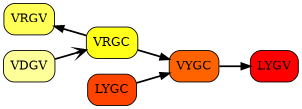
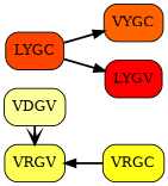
  strict digraph {
    rankdir=LR
    node [color=black shape=box style="filled,rounded"]
    edge [color=black style=bold arrowhead=normal]
    VRGV [fillcolor="0.166666666667,0.658188659576,1"]
    VDGV [fillcolor="0.166666666667,0.4,1"]
    VRGC [fillcolor="0.166666666667,0.907755109696,1"]
    VYGC [fillcolor="0.0649037354733,1,1"]
    LYGC [fillcolor="0.04429043809,1,1"]
    LYGV [fillcolor="0.0,1,1"]
    subgraph sub_1 {
      rank=same
      VRGV
      VDGV
    }
    VRGV -> VRGC [dir=back arrowhead=""]
-   VDGV -> VRGC [arrowhead=vee]
-   VRGC -> VYGC
+   VDGV -> VRGV [arrowhead=vee]
    LYGC -> VYGC
-   VYGC -> LYGV
+   LYGC -> LYGV
  }
